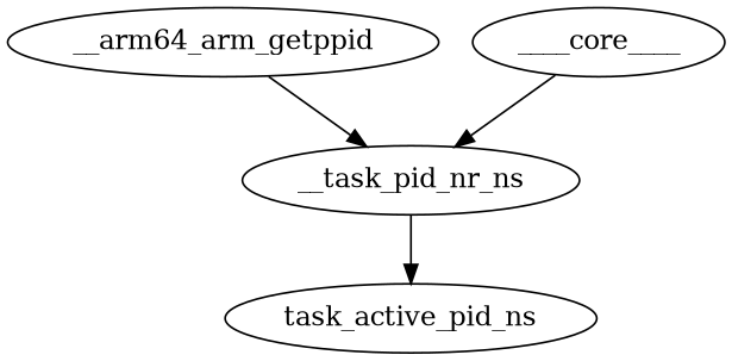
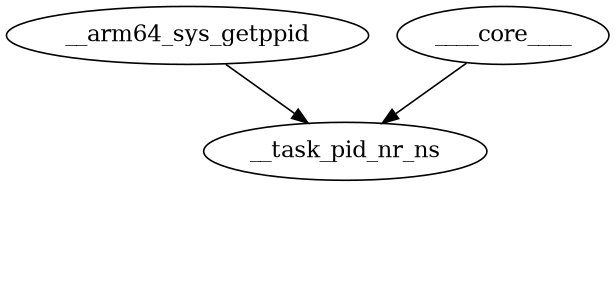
  digraph {
    node [color=black]
    edge [color=black]
-   __arm64_sys_getppid [label=__arm64_arm_getppid]
+   __arm64_sys_getppid
    __task_pid_nr_ns
-   task_active_pid_ns
    ____core____ [color=kernel]
    __arm64_sys_getppid -> __task_pid_nr_ns
-   __task_pid_nr_ns -> task_active_pid_ns
    ____core____ -> __task_pid_nr_ns
  }
